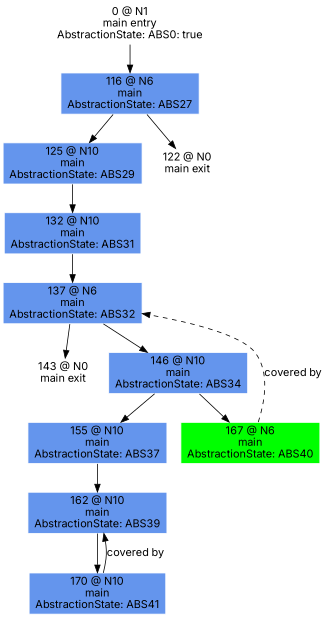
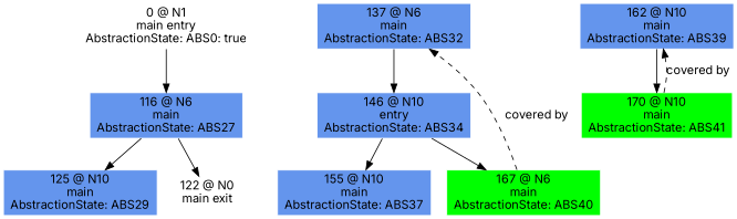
  digraph {
    fontname=Inter
    node [color=white fillcolor=cornflowerblue fontname=Inter shape=box style=filled]
    edge [fontname=Inter]
    n1 [fillcolor=white label="0 @ N1\nmain entry\nAbstractionState: ABS0: true\n"]
    n2 [label="116 @ N6\nmain\nAbstractionState: ABS27\n"]
    n3 [label="125 @ N10\nmain\nAbstractionState: ABS29\n"]
    n4 [label="122 @ N0\nmain exit\n" fillcolor=""]
-   n5 [label="132 @ N10\nmain\nAbstractionState: ABS31\n"]
    n6 [label="137 @ N6\nmain\nAbstractionState: ABS32\n"]
-   n7 [label="143 @ N0\nmain exit\n" fillcolor=""]
-   n8 [label="146 @ N10\nmain\nAbstractionState: ABS34\n"]
+   n8 [label="146 @ N10\nentry\nAbstractionState: ABS34\n"]
    n9 [label="155 @ N10\nmain\nAbstractionState: ABS37\n"]
    n10 [fillcolor=green label="167 @ N6\nmain\nAbstractionState: ABS40\n"]
    n11 [label="162 @ N10\nmain\nAbstractionState: ABS39\n"]
-   n12 [label="170 @ N10\nmain\nAbstractionState: ABS41\n"]
+   n12 [fillcolor=green label="170 @ N10\nmain\nAbstractionState: ABS41\n"]
    n1 -> n2
    n2 -> n3
    n2 -> n4
-   n3 -> n5
-   n5 -> n6
-   n6 -> n7
    n6 -> n8
    n8 -> n9
    n8 -> n10
-   n9 -> n11
    n10 -> n6 [label="covered by" style=dashed weight=0]
    n11 -> n12
-   n12 -> n11 [label="covered by" style=solid weight=0]
+   n12 -> n11 [label="covered by" style=dashed weight=0]
  }
